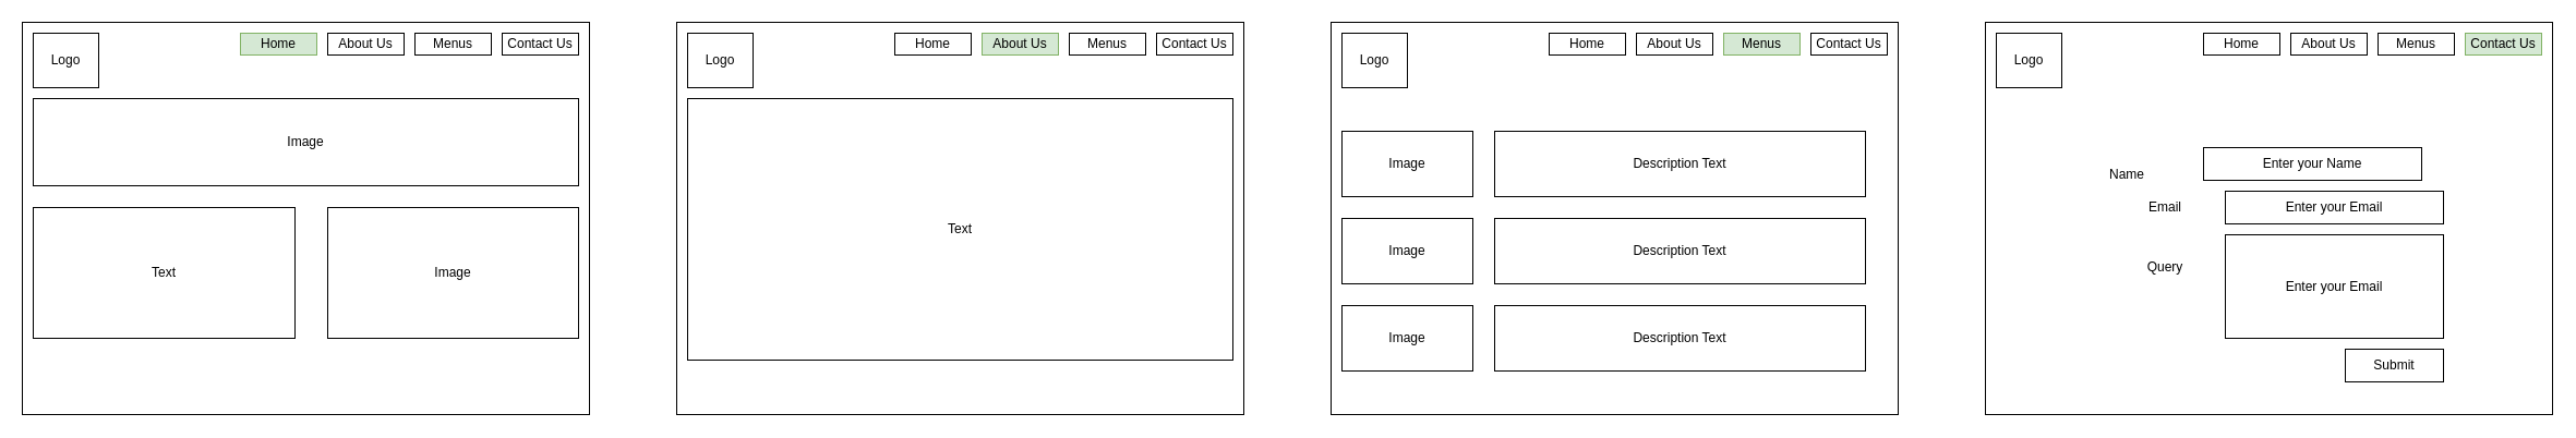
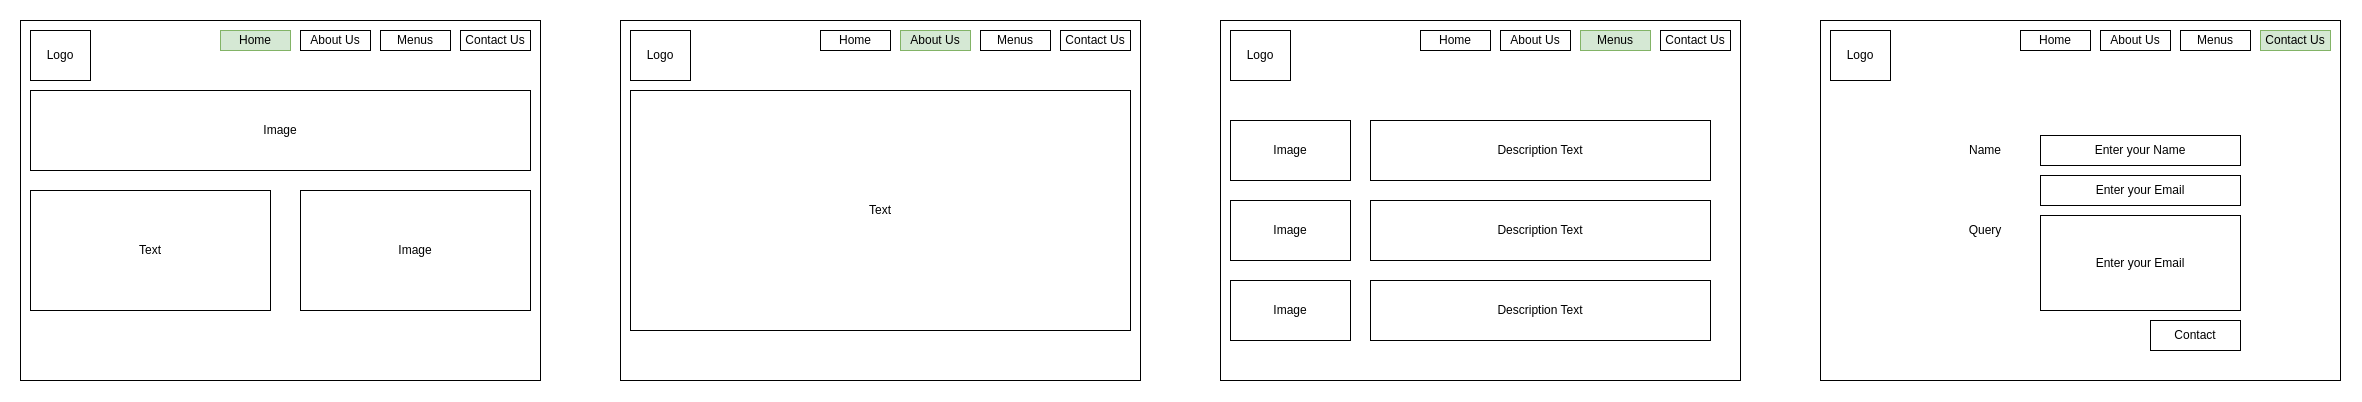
  <mxCell id="0" />
  <mxCell id="1" parent="0" />
  <mxCell id="2" value="" style="rounded=0;whiteSpace=wrap;html=1;" vertex="1" parent="1"><mxGeometry x="20" y="20" width="520" height="360" as="geometry" /></mxCell>
  <mxCell id="3" value="Logo" style="text;html=1;strokeColor=#000000;fillColor=none;align=center;verticalAlign=middle;whiteSpace=wrap;rounded=0;" vertex="1" parent="1"><mxGeometry x="30" y="30" width="60" height="50" as="geometry" /></mxCell>
  <mxCell id="4" value="Contact Us" style="text;html=1;strokeColor=#000000;fillColor=none;align=center;verticalAlign=middle;whiteSpace=wrap;rounded=0;" vertex="1" parent="1"><mxGeometry x="460" y="30" width="70" height="20" as="geometry" /></mxCell>
  <mxCell id="5" value="Menus" style="text;html=1;strokeColor=#000000;fillColor=none;align=center;verticalAlign=middle;whiteSpace=wrap;rounded=0;" vertex="1" parent="1"><mxGeometry x="380" y="30" width="70" height="20" as="geometry" /></mxCell>
  <mxCell id="6" value="About Us" style="text;html=1;strokeColor=#000000;fillColor=none;align=center;verticalAlign=middle;whiteSpace=wrap;rounded=0;" vertex="1" parent="1"><mxGeometry x="300" y="30" width="70" height="20" as="geometry" /></mxCell>
  <mxCell id="7" value="Home" style="text;html=1;strokeColor=#82b366;fillColor=#d5e8d4;align=center;verticalAlign=middle;whiteSpace=wrap;rounded=0;" vertex="1" parent="1"><mxGeometry x="220" y="30" width="70" height="20" as="geometry" /></mxCell>
  <mxCell id="8" value="Image" style="rounded=0;whiteSpace=wrap;html=1;strokeColor=#000000;fillColor=none;" vertex="1" parent="1"><mxGeometry x="30" y="90" width="500" height="80" as="geometry" /></mxCell>
  <mxCell id="9" value="Text" style="rounded=0;whiteSpace=wrap;html=1;strokeColor=#000000;fillColor=none;" vertex="1" parent="1"><mxGeometry x="30" y="190" width="240" height="120" as="geometry" /></mxCell>
  <mxCell id="10" value="Image" style="rounded=0;whiteSpace=wrap;html=1;strokeColor=#000000;fillColor=none;" vertex="1" parent="1"><mxGeometry x="300" y="190" width="230" height="120" as="geometry" /></mxCell>
  <mxCell id="11" value="" style="rounded=0;whiteSpace=wrap;html=1;" vertex="1" parent="1"><mxGeometry x="620" y="20" width="520" height="360" as="geometry" /></mxCell>
  <mxCell id="12" value="Logo" style="text;html=1;strokeColor=#000000;fillColor=none;align=center;verticalAlign=middle;whiteSpace=wrap;rounded=0;" vertex="1" parent="1"><mxGeometry x="630" y="30" width="60" height="50" as="geometry" /></mxCell>
  <mxCell id="13" value="Contact Us" style="text;html=1;strokeColor=#000000;fillColor=none;align=center;verticalAlign=middle;whiteSpace=wrap;rounded=0;" vertex="1" parent="1"><mxGeometry x="1060" y="30" width="70" height="20" as="geometry" /></mxCell>
  <mxCell id="14" value="Menus" style="text;html=1;strokeColor=#000000;fillColor=none;align=center;verticalAlign=middle;whiteSpace=wrap;rounded=0;" vertex="1" parent="1"><mxGeometry x="980" y="30" width="70" height="20" as="geometry" /></mxCell>
  <mxCell id="15" value="About Us" style="text;html=1;strokeColor=#82b366;fillColor=#d5e8d4;align=center;verticalAlign=middle;whiteSpace=wrap;rounded=0;" vertex="1" parent="1"><mxGeometry x="900" y="30" width="70" height="20" as="geometry" /></mxCell>
  <mxCell id="16" value="Home" style="text;html=1;align=center;verticalAlign=middle;whiteSpace=wrap;rounded=0;strokeColor=#000000;" vertex="1" parent="1"><mxGeometry x="820" y="30" width="70" height="20" as="geometry" /></mxCell>
  <mxCell id="17" value="Text" style="rounded=0;whiteSpace=wrap;html=1;strokeColor=#000000;fillColor=none;" vertex="1" parent="1"><mxGeometry x="630" y="90" width="500" height="240" as="geometry" /></mxCell>
  <mxCell id="18" value="" style="rounded=0;whiteSpace=wrap;html=1;" vertex="1" parent="1"><mxGeometry x="1220" y="20" width="520" height="360" as="geometry" /></mxCell>
  <mxCell id="19" value="Logo" style="text;html=1;strokeColor=#000000;fillColor=none;align=center;verticalAlign=middle;whiteSpace=wrap;rounded=0;" vertex="1" parent="1"><mxGeometry x="1230" y="30" width="60" height="50" as="geometry" /></mxCell>
  <mxCell id="20" value="Contact Us" style="text;html=1;strokeColor=#000000;fillColor=none;align=center;verticalAlign=middle;whiteSpace=wrap;rounded=0;" vertex="1" parent="1"><mxGeometry x="1660" y="30" width="70" height="20" as="geometry" /></mxCell>
  <mxCell id="21" value="Menus" style="text;html=1;strokeColor=#82b366;fillColor=#d5e8d4;align=center;verticalAlign=middle;whiteSpace=wrap;rounded=0;" vertex="1" parent="1"><mxGeometry x="1580" y="30" width="70" height="20" as="geometry" /></mxCell>
  <mxCell id="22" value="About Us" style="text;html=1;align=center;verticalAlign=middle;whiteSpace=wrap;rounded=0;strokeColor=#000000;" vertex="1" parent="1"><mxGeometry x="1500" y="30" width="70" height="20" as="geometry" /></mxCell>
  <mxCell id="23" value="Home" style="text;html=1;align=center;verticalAlign=middle;whiteSpace=wrap;rounded=0;strokeColor=#000000;" vertex="1" parent="1"><mxGeometry x="1420" y="30" width="70" height="20" as="geometry" /></mxCell>
  <mxCell id="24" value="Image" style="rounded=0;whiteSpace=wrap;html=1;strokeColor=#000000;fillColor=none;" vertex="1" parent="1"><mxGeometry x="1230" y="120" width="120" height="60" as="geometry" /></mxCell>
  <mxCell id="25" value="Description Text" style="rounded=0;whiteSpace=wrap;html=1;strokeColor=#000000;fillColor=none;" vertex="1" parent="1"><mxGeometry x="1370" y="120" width="340" height="60" as="geometry" /></mxCell>
  <mxCell id="26" value="Image" style="rounded=0;whiteSpace=wrap;html=1;strokeColor=#000000;fillColor=none;" vertex="1" parent="1"><mxGeometry x="1230" y="200" width="120" height="60" as="geometry" /></mxCell>
  <mxCell id="27" value="Description Text" style="rounded=0;whiteSpace=wrap;html=1;strokeColor=#000000;fillColor=none;" vertex="1" parent="1"><mxGeometry x="1370" y="200" width="340" height="60" as="geometry" /></mxCell>
  <mxCell id="28" value="Image" style="rounded=0;whiteSpace=wrap;html=1;strokeColor=#000000;fillColor=none;" vertex="1" parent="1"><mxGeometry x="1230" y="280" width="120" height="60" as="geometry" /></mxCell>
  <mxCell id="29" value="Description Text" style="rounded=0;whiteSpace=wrap;html=1;strokeColor=#000000;fillColor=none;" vertex="1" parent="1"><mxGeometry x="1370" y="280" width="340" height="60" as="geometry" /></mxCell>
  <mxCell id="30" value="" style="rounded=0;whiteSpace=wrap;html=1;" vertex="1" parent="1"><mxGeometry x="1820" y="20" width="520" height="360" as="geometry" /></mxCell>
  <mxCell id="31" value="Logo" style="text;html=1;strokeColor=#000000;fillColor=none;align=center;verticalAlign=middle;whiteSpace=wrap;rounded=0;" vertex="1" parent="1"><mxGeometry x="1830" y="30" width="60" height="50" as="geometry" /></mxCell>
  <mxCell id="32" value="Contact Us" style="text;html=1;strokeColor=#82b366;fillColor=#d5e8d4;align=center;verticalAlign=middle;whiteSpace=wrap;rounded=0;" vertex="1" parent="1"><mxGeometry x="2260" y="30" width="70" height="20" as="geometry" /></mxCell>
  <mxCell id="33" value="Menus" style="text;html=1;align=center;verticalAlign=middle;whiteSpace=wrap;rounded=0;strokeColor=#000000;" vertex="1" parent="1"><mxGeometry x="2180" y="30" width="70" height="20" as="geometry" /></mxCell>
  <mxCell id="34" value="About Us" style="text;html=1;align=center;verticalAlign=middle;whiteSpace=wrap;rounded=0;strokeColor=#000000;" vertex="1" parent="1"><mxGeometry x="2100" y="30" width="70" height="20" as="geometry" /></mxCell>
  <mxCell id="35" value="Home" style="text;html=1;align=center;verticalAlign=middle;whiteSpace=wrap;rounded=0;strokeColor=#000000;" vertex="1" parent="1"><mxGeometry x="2020" y="30" width="70" height="20" as="geometry" /></mxCell>
- <mxCell id="36" value="Enter your Name" style="rounded=0;whiteSpace=wrap;html=1;strokeColor=#000000;fillColor=none;" vertex="1" parent="1"><mxGeometry x="2020" y="135" width="200" height="30" as="geometry" /></mxCell>
- <mxCell id="37" value="Name" style="text;html=1;strokeColor=none;fillColor=none;align=center;verticalAlign=middle;whiteSpace=wrap;rounded=0;" vertex="1" parent="1"><mxGeometry x="1925" y="150" width="50" height="20" as="geometry" /></mxCell>
- <mxCell id="38" value="Email" style="text;html=1;strokeColor=none;fillColor=none;align=center;verticalAlign=middle;whiteSpace=wrap;rounded=0;" vertex="1" parent="1"><mxGeometry x="1960" y="180" width="50" height="20" as="geometry" /></mxCell>
+ <mxCell id="36" value="Enter your Name" style="rounded=0;whiteSpace=wrap;html=1;strokeColor=#000000;fillColor=none;" vertex="1" parent="1"><mxGeometry x="2040" y="135" width="200" height="30" as="geometry" /></mxCell>
+ <mxCell id="37" value="Name" style="text;html=1;strokeColor=none;fillColor=none;align=center;verticalAlign=middle;whiteSpace=wrap;rounded=0;" vertex="1" parent="1"><mxGeometry x="1960" y="140" width="50" height="20" as="geometry" /></mxCell>
  <mxCell id="39" value="Enter your Email" style="rounded=0;whiteSpace=wrap;html=1;strokeColor=#000000;fillColor=none;" vertex="1" parent="1"><mxGeometry x="2040" y="175" width="200" height="30" as="geometry" /></mxCell>
  <mxCell id="40" value="Enter your Email" style="rounded=0;whiteSpace=wrap;html=1;strokeColor=#000000;fillColor=none;" vertex="1" parent="1"><mxGeometry x="2040" y="215" width="200" height="95" as="geometry" /></mxCell>
- <mxCell id="41" value="Query" style="text;html=1;strokeColor=none;fillColor=none;align=center;verticalAlign=middle;whiteSpace=wrap;rounded=0;" vertex="1" parent="1"><mxGeometry x="1960" y="235" width="50" height="20" as="geometry" /></mxCell>
- <mxCell id="42" value="Submit" style="rounded=0;whiteSpace=wrap;html=1;strokeColor=#000000;fillColor=none;" vertex="1" parent="1"><mxGeometry x="2150" y="320" width="90" height="30" as="geometry" /></mxCell>
+ <mxCell id="41" value="Query" style="text;html=1;strokeColor=none;fillColor=none;align=center;verticalAlign=middle;whiteSpace=wrap;rounded=0;" vertex="1" parent="1"><mxGeometry x="1960" y="220" width="50" height="20" as="geometry" /></mxCell>
+ <mxCell id="42" value="Contact" style="rounded=0;whiteSpace=wrap;html=1;strokeColor=#000000;fillColor=none;" vertex="1" parent="1"><mxGeometry x="2150" y="320" width="90" height="30" as="geometry" /></mxCell>
